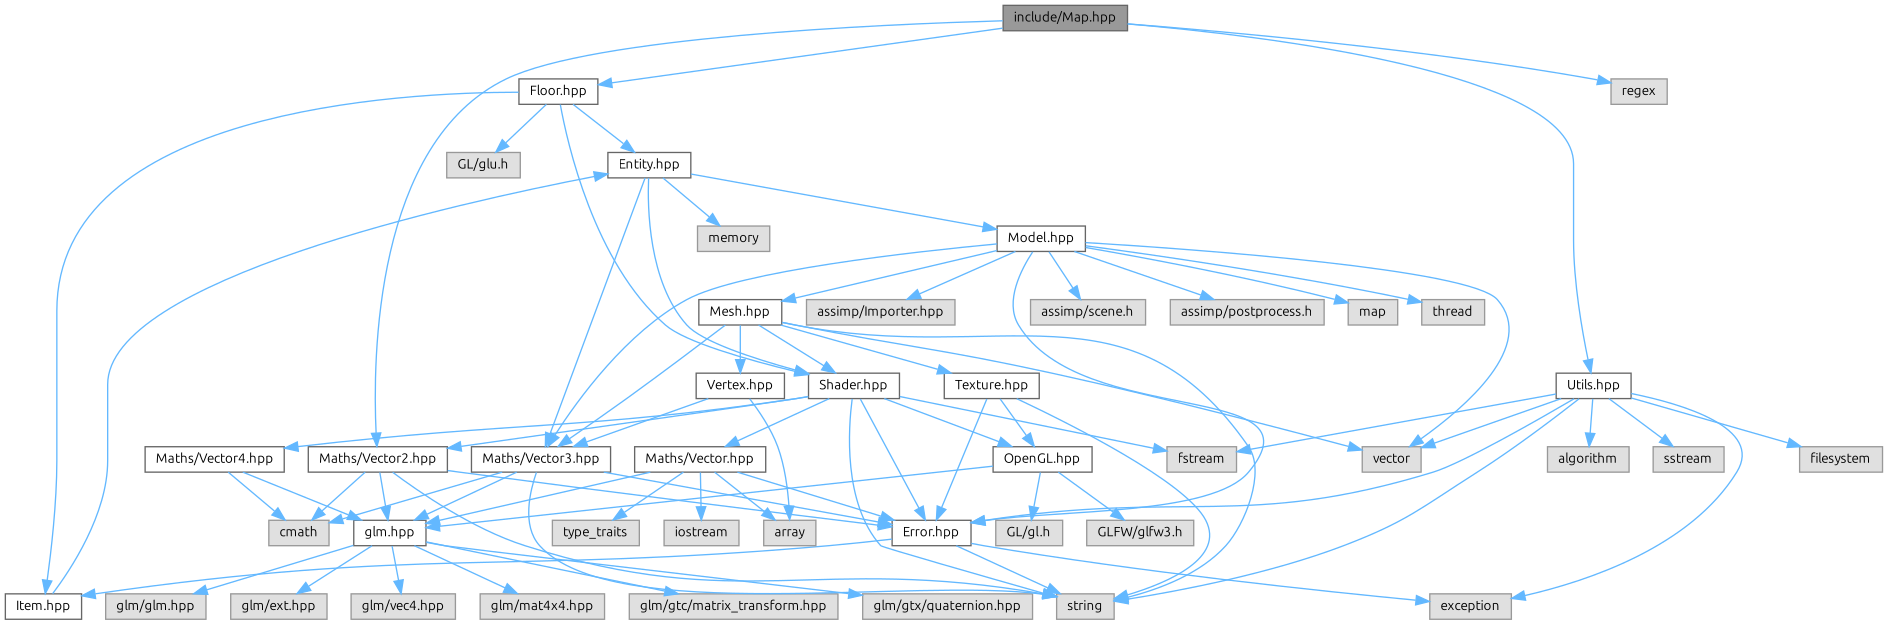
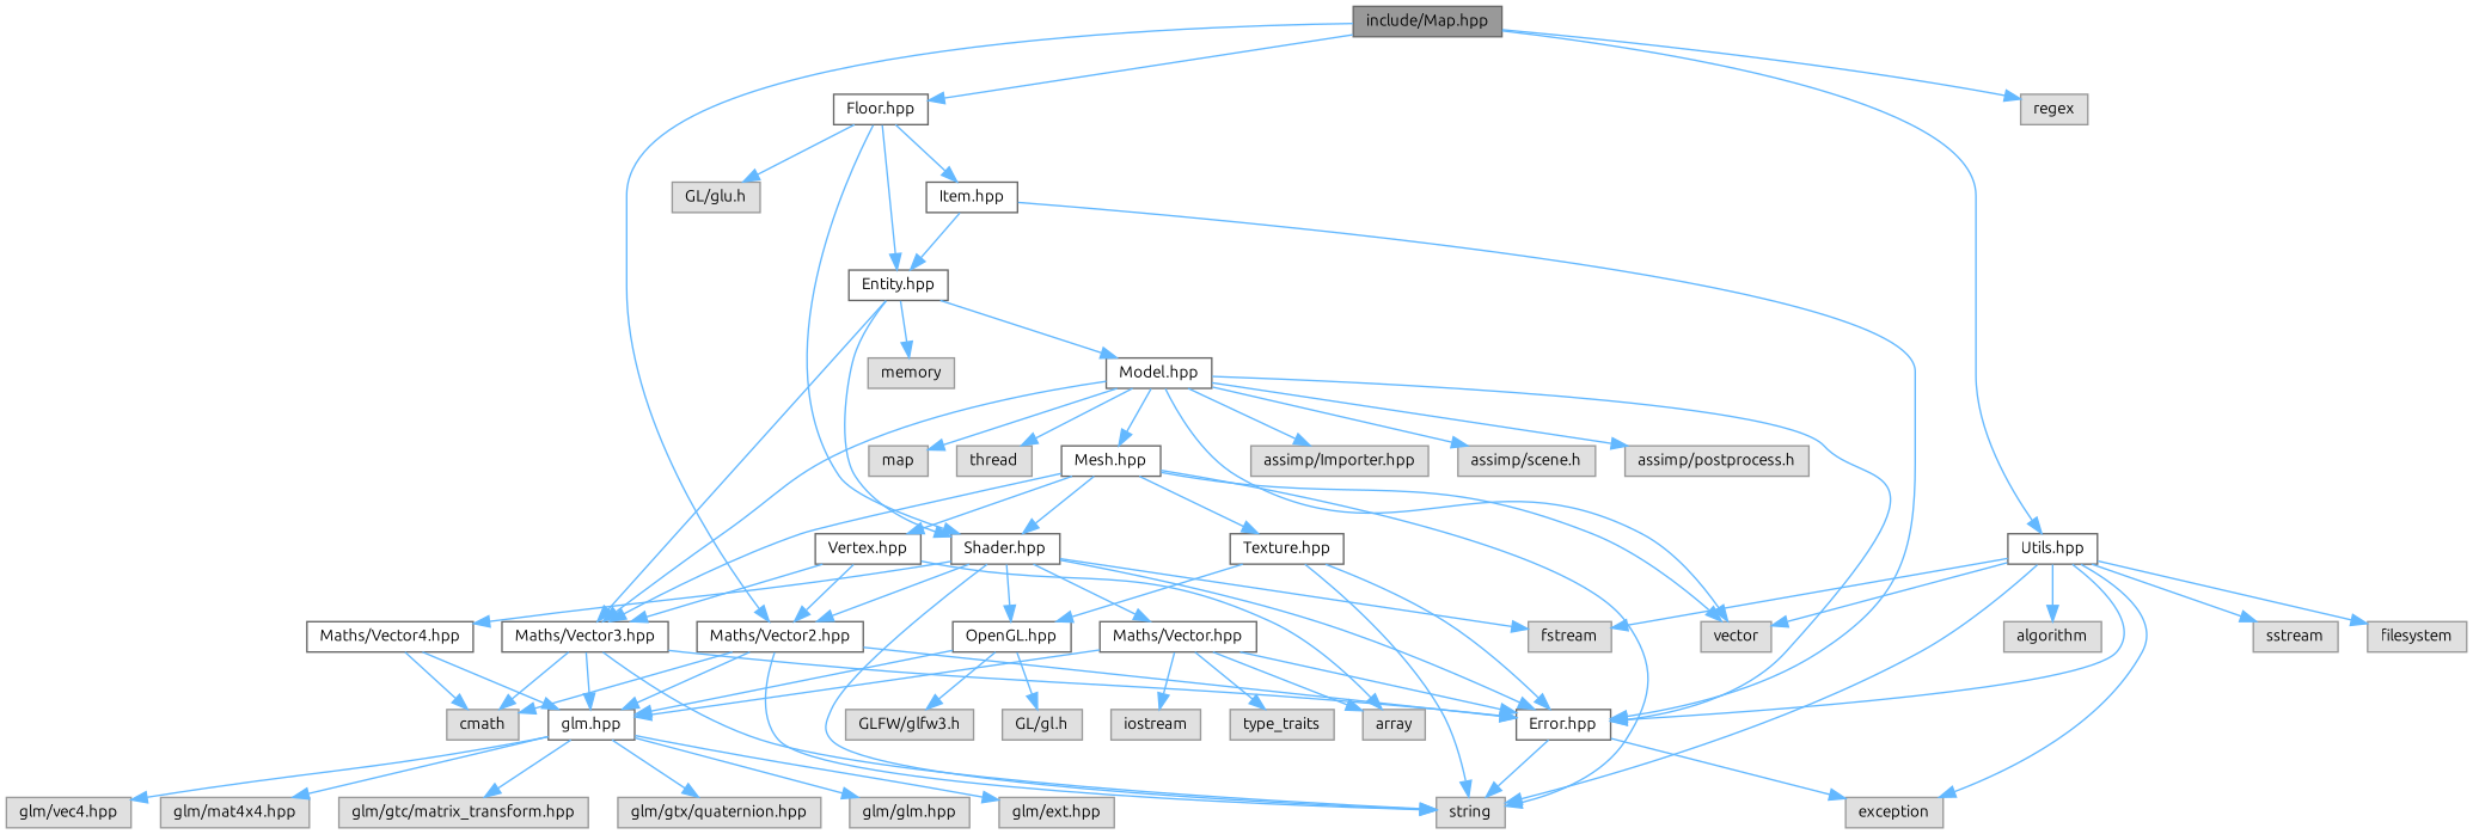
  digraph {
    fontname=Ubuntu
    node [color=grey60 fillcolor="#E0E0E0" fontname=Ubuntu fontsize=10 shape=box style=filled]
    edge [color=steelblue1 fontname=Ubuntu fontsize=10 labelfontname=Helvetica labelfontsize=10 style=solid]
    n1 [color=gray40 fillcolor=grey60 fontcolor=black height=0.2 label="include/Map.hpp" width=0.4]
    n2 [color=grey40 fillcolor=white height=0.2 label="Floor.hpp" width=0.4]
    n3 [color=grey40 fillcolor=white height=0.2 label="Maths/Vector2.hpp" width=0.4]
    n4 [color=grey40 fillcolor=white height=0.2 label="Utils.hpp" width=0.4]
    n5 [height=0.2 label=regex width=0.4]
    n6 [color=grey40 fillcolor=white height=0.2 label="Entity.hpp" width=0.4]
    n7 [color=grey40 fillcolor=white height=0.2 label="Shader.hpp" width=0.4]
    n8 [color=grey40 fillcolor=white height=0.2 label="Item.hpp" width=0.4]
    n9 [height=0.2 label="GL/glu.h" width=0.4]
    n10 [color=grey40 fillcolor=white height=0.2 label="Error.hpp" width=0.4]
    n11 [height=0.2 label=string width=0.4]
    n12 [color=grey40 fillcolor=white height=0.2 label="glm.hpp" width=0.4]
    n13 [height=0.2 label=cmath width=0.4]
    n14 [height=0.2 label=exception width=0.4]
    n15 [height=0.2 label=vector width=0.4]
    n16 [height=0.2 label=fstream width=0.4]
    n17 [height=0.2 label=sstream width=0.4]
    n18 [height=0.2 label=filesystem width=0.4]
    n19 [height=0.2 label=algorithm width=0.4]
    n20 [color=grey40 fillcolor=white height=0.2 label="Maths/Vector3.hpp" width=0.4]
    n21 [color=grey40 fillcolor=white height=0.2 label="Model.hpp" width=0.4]
    n22 [height=0.2 label=memory width=0.4]
    n23 [color=grey40 fillcolor=white height=0.2 label="OpenGL.hpp" width=0.4]
    n24 [color=grey40 fillcolor=white height=0.2 label="Maths/Vector.hpp" width=0.4]
    n25 [color=grey40 fillcolor=white height=0.2 label="Maths/Vector4.hpp" width=0.4]
    n26 [color=grey40 fillcolor=white height=0.2 label="Mesh.hpp" width=0.4]
    n27 [height=0.2 label="assimp/Importer.hpp" width=0.4]
    n28 [height=0.2 label="assimp/scene.h" width=0.4]
    n29 [height=0.2 label="assimp/postprocess.h" width=0.4]
    n30 [height=0.2 label=map width=0.4]
    n31 [height=0.2 label=thread width=0.4]
    n32 [height=0.2 label="glm/glm.hpp" width=0.4]
    n33 [height=0.2 label="glm/ext.hpp" width=0.4]
    n34 [height=0.2 label="glm/vec4.hpp" width=0.4]
    n35 [height=0.2 label="glm/mat4x4.hpp" width=0.4]
    n36 [height=0.2 label="glm/gtc/matrix_transform.hpp" width=0.4]
    n37 [height=0.2 label="glm/gtx/quaternion.hpp" width=0.4]
    n38 [color=grey40 fillcolor=white height=0.2 label="Texture.hpp" width=0.4]
    n39 [color=grey40 fillcolor=white height=0.2 label="Vertex.hpp" width=0.4]
    n40 [height=0.2 label=array width=0.4]
    n41 [height=0.2 label="GL/gl.h" width=0.4]
    n42 [height=0.2 label="GLFW/glfw3.h" width=0.4]
    n43 [height=0.2 label=iostream width=0.4]
    n44 [height=0.2 label=type_traits width=0.4]
    n1 -> n2
    n1 -> n3
    n1 -> n4
    n1 -> n5
    n2 -> n6
    n2 -> n7
    n2 -> n8
    n2 -> n9
    n3 -> n10
    n3 -> n11
    n3 -> n12
    n3 -> n13
    n4 -> n10
    n4 -> n11
    n4 -> n14
    n4 -> n15
    n4 -> n16
    n4 -> n17
    n4 -> n18
    n4 -> n19
    n6 -> n7
    n6 -> n20
    n6 -> n21
    n6 -> n22
    n7 -> n3
    n7 -> n10
    n7 -> n11
    n7 -> n16
    n7 -> n23
    n7 -> n24
    n7 -> n25
    n8 -> n6
-   n10 -> n8
+   n8 -> n10
    n10 -> n11
    n10 -> n14
    n12 -> n32
    n12 -> n33
    n12 -> n34
    n12 -> n35
    n12 -> n36
    n12 -> n37
    n20 -> n10
    n20 -> n11
    n20 -> n12
    n20 -> n13
    n21 -> n10
    n21 -> n15
    n21 -> n20
    n21 -> n26
    n21 -> n27
    n21 -> n28
    n21 -> n29
    n21 -> n30
    n21 -> n31
    n23 -> n12
    n23 -> n41
    n23 -> n42
    n24 -> n10
    n24 -> n12
    n24 -> n40
    n24 -> n43
    n24 -> n44
    n25 -> n12
    n25 -> n13
    n26 -> n7
    n26 -> n11
    n26 -> n15
    n26 -> n20
    n26 -> n38
    n26 -> n39
    n38 -> n10
    n38 -> n11
    n38 -> n23
+   n39 -> n3
    n39 -> n20
    n39 -> n40
  }
